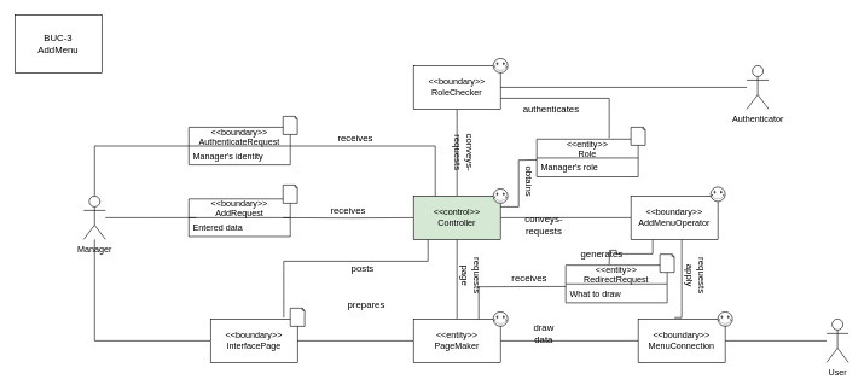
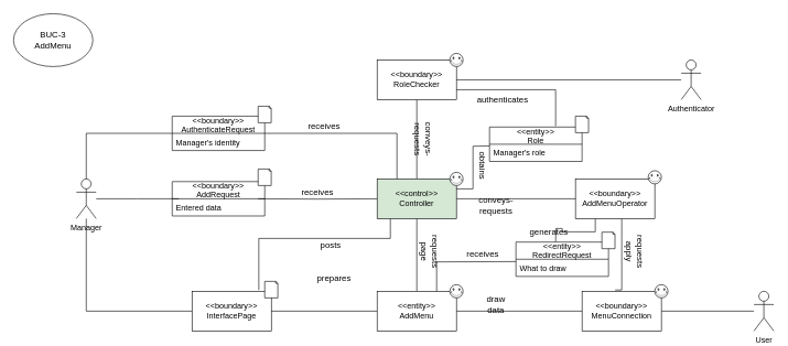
  <mxCell id="0" />
  <mxCell id="1" parent="0" />
  <mxCell id="2" style="edgeStyle=orthogonalEdgeStyle;rounded=0;orthogonalLoop=1;jettySize=auto;html=1;exitX=0.25;exitY=1;exitDx=0;exitDy=0;entryX=0.5;entryY=0;entryDx=0;entryDy=0;endArrow=none;endFill=0;" parent="1" source="4" edge="1"><mxGeometry relative="1" as="geometry"><mxPoint x="840" y="365" as="targetPoint" /></mxGeometry></mxCell>
  <mxCell id="3" style="edgeStyle=orthogonalEdgeStyle;rounded=0;orthogonalLoop=1;jettySize=auto;html=1;entryX=0.417;entryY=-0.033;entryDx=0;entryDy=0;entryPerimeter=0;endArrow=none;endFill=0;" parent="1" source="4" target="8" edge="1"><mxGeometry relative="1" as="geometry"><Array as="points"><mxPoint x="940" y="438" /></Array></mxGeometry></mxCell>
  <mxCell id="4" value="&amp;lt;&amp;lt;boundary&amp;gt;&amp;gt;&lt;br&gt;AddMenuOperator" style="rounded=0;whiteSpace=wrap;html=1;" parent="1" vertex="1"><mxGeometry x="870" y="270" width="120" height="60" as="geometry" /></mxCell>
  <mxCell id="5" style="edgeStyle=orthogonalEdgeStyle;rounded=0;orthogonalLoop=1;jettySize=auto;html=1;endArrow=none;endFill=0;" parent="1" source="6" edge="1"><mxGeometry relative="1" as="geometry"><mxPoint x="270" y="300" as="targetPoint" /></mxGeometry></mxCell>
  <mxCell id="6" value="Manager" style="shape=umlActor;verticalLabelPosition=bottom;verticalAlign=top;html=1;outlineConnect=0;" parent="1" vertex="1"><mxGeometry x="115" y="270" width="30" height="60" as="geometry" /></mxCell>
  <mxCell id="7" style="edgeStyle=orthogonalEdgeStyle;rounded=0;orthogonalLoop=1;jettySize=auto;html=1;endArrow=none;endFill=0;" parent="1" source="8" target="25" edge="1"><mxGeometry relative="1" as="geometry" /></mxCell>
  <mxCell id="8" value="&amp;lt;&amp;lt;boundary&amp;gt;&amp;gt;&lt;br&gt;MenuConnection" style="rounded=0;whiteSpace=wrap;html=1;" parent="1" vertex="1"><mxGeometry x="880" y="440" width="120" height="60" as="geometry" /></mxCell>
  <mxCell id="9" style="edgeStyle=orthogonalEdgeStyle;rounded=0;orthogonalLoop=1;jettySize=auto;html=1;entryX=0.5;entryY=0;entryDx=0;entryDy=0;endArrow=none;endFill=0;" parent="1" source="10" target="17" edge="1"><mxGeometry relative="1" as="geometry" /></mxCell>
  <mxCell id="10" value="&amp;lt;&amp;lt;boundary&amp;gt;&amp;gt;&lt;br&gt;RoleChecker" style="rounded=0;whiteSpace=wrap;html=1;" parent="1" vertex="1"><mxGeometry y="90" width="120" height="60" as="geometry" x="570" /></mxCell>
  <mxCell id="11" style="edgeStyle=orthogonalEdgeStyle;rounded=0;orthogonalLoop=1;jettySize=auto;html=1;fontSize=13;endArrow=none;endFill=0;" parent="1" target="17" edge="1"><mxGeometry relative="1" as="geometry"><mxPoint x="390" y="300" as="sourcePoint" /></mxGeometry></mxCell>
  <mxCell id="12" style="edgeStyle=orthogonalEdgeStyle;rounded=0;orthogonalLoop=1;jettySize=auto;html=1;endArrow=none;endFill=0;" parent="1" source="13" target="6" edge="1"><mxGeometry relative="1" as="geometry" /></mxCell>
  <mxCell id="13" value="&amp;lt;&amp;lt;boundary&amp;gt;&amp;gt;&lt;br&gt;InterfacePage" style="rounded=0;whiteSpace=wrap;html=1;" parent="1" vertex="1"><mxGeometry x="290" y="440" width="120" height="60" as="geometry" /></mxCell>
  <mxCell id="14" style="edgeStyle=orthogonalEdgeStyle;rounded=0;orthogonalLoop=1;jettySize=auto;html=1;endArrow=none;endFill=0;" parent="1" source="17" target="4" edge="1"><mxGeometry relative="1" as="geometry" /></mxCell>
  <mxCell id="15" style="edgeStyle=orthogonalEdgeStyle;rounded=0;orthogonalLoop=1;jettySize=auto;html=1;entryX=0.842;entryY=-0.033;entryDx=0;entryDy=0;entryPerimeter=0;endArrow=none;endFill=0;" parent="1" source="17" target="13" edge="1"><mxGeometry relative="1" as="geometry"><Array as="points"><mxPoint x="590" y="360" /><mxPoint x="391" y="360" /></Array></mxGeometry></mxCell>
  <mxCell id="16" style="edgeStyle=orthogonalEdgeStyle;rounded=0;orthogonalLoop=1;jettySize=auto;html=1;entryX=0.5;entryY=0;entryDx=0;entryDy=0;fontSize=13;endArrow=none;endFill=0;" parent="1" source="17" target="20" edge="1"><mxGeometry relative="1" as="geometry" /></mxCell>
  <mxCell id="17" value="&amp;lt;&amp;lt;control&amp;gt;&amp;gt;&lt;br&gt;Controller" style="rounded=0;whiteSpace=wrap;html=1;fillColor=#d5e8d4;" parent="1" vertex="1"><mxGeometry y="270" width="120" height="60" as="geometry" x="570" /></mxCell>
  <mxCell id="18" style="edgeStyle=orthogonalEdgeStyle;rounded=0;orthogonalLoop=1;jettySize=auto;html=1;endArrow=none;endFill=0;" parent="1" source="20" target="13" edge="1"><mxGeometry relative="1" as="geometry" /></mxCell>
  <mxCell id="19" style="edgeStyle=orthogonalEdgeStyle;rounded=0;orthogonalLoop=1;jettySize=auto;html=1;endArrow=none;endFill=0;" parent="1" source="20" target="8" edge="1"><mxGeometry relative="1" as="geometry" /></mxCell>
- <mxCell id="20" value="&amp;lt;&amp;lt;entity&amp;gt;&amp;gt;&lt;br&gt;PageMaker" style="rounded=0;whiteSpace=wrap;html=1;" parent="1" vertex="1"><mxGeometry y="440" width="120" height="60" as="geometry" x="570" /></mxCell>
+ <mxCell id="20" value="&amp;lt;&amp;lt;entity&amp;gt;&amp;gt;&lt;br&gt;AddMenu" style="rounded=0;whiteSpace=wrap;html=1;" parent="1" vertex="1"><mxGeometry y="440" width="120" height="60" as="geometry" x="570" /></mxCell>
  <mxCell id="21" style="edgeStyle=orthogonalEdgeStyle;rounded=0;orthogonalLoop=1;jettySize=auto;html=1;entryX=1;entryY=0.25;entryDx=0;entryDy=0;endArrow=none;endFill=0;" parent="1" target="17" edge="1"><mxGeometry relative="1" as="geometry"><mxPoint x="740" y="220" as="sourcePoint" /></mxGeometry></mxCell>
  <mxCell id="22" style="edgeStyle=orthogonalEdgeStyle;rounded=0;orthogonalLoop=1;jettySize=auto;html=1;entryX=1;entryY=0.75;entryDx=0;entryDy=0;endArrow=none;endFill=0;" parent="1" target="10" edge="1"><mxGeometry relative="1" as="geometry"><Array as="points"><mxPoint x="840" y="135" /></Array><mxPoint x="840" y="190" as="sourcePoint" /></mxGeometry></mxCell>
  <mxCell id="23" style="edgeStyle=orthogonalEdgeStyle;rounded=0;orthogonalLoop=1;jettySize=auto;html=1;entryX=1;entryY=0.5;entryDx=0;entryDy=0;endArrow=none;endFill=0;" parent="1" source="24" target="10" edge="1"><mxGeometry relative="1" as="geometry" /></mxCell>
  <mxCell id="24" value="Authenticator" style="shape=umlActor;verticalLabelPosition=bottom;verticalAlign=top;html=1;outlineConnect=0;" parent="1" vertex="1"><mxGeometry x="1030" y="90" width="30" height="60" as="geometry" /></mxCell>
  <mxCell id="25" value="User" style="shape=umlActor;verticalLabelPosition=bottom;verticalAlign=top;html=1;outlineConnect=0;" parent="1" vertex="1"><mxGeometry x="1140" y="440" width="30" height="60" as="geometry" /></mxCell>
  <mxCell id="26" value="receives" style="text;html=1;strokeColor=none;fillColor=none;align=center;verticalAlign=middle;whiteSpace=wrap;rounded=0;fontSize=13;" parent="1" vertex="1"><mxGeometry x="470" y="180" width="40" height="20" as="geometry" /></mxCell>
  <mxCell id="27" value="receives" style="text;html=1;strokeColor=none;fillColor=none;align=center;verticalAlign=middle;whiteSpace=wrap;rounded=0;fontSize=13;" parent="1" vertex="1"><mxGeometry x="460" y="280" width="40" height="20" as="geometry" /></mxCell>
  <mxCell id="28" value="posts" style="text;html=1;strokeColor=none;fillColor=none;align=center;verticalAlign=middle;whiteSpace=wrap;rounded=0;fontSize=13;" parent="1" vertex="1"><mxGeometry x="480" y="360" width="40" height="20" as="geometry" /></mxCell>
  <mxCell id="29" value="prepares" style="text;html=1;strokeColor=none;fillColor=none;align=center;verticalAlign=middle;whiteSpace=wrap;rounded=0;fontSize=13;" parent="1" vertex="1"><mxGeometry x="485" y="410" width="40" height="20" as="geometry" /></mxCell>
  <mxCell id="30" value="draw data" style="text;html=1;strokeColor=none;fillColor=none;align=center;verticalAlign=middle;whiteSpace=wrap;rounded=0;fontSize=13;" parent="1" vertex="1"><mxGeometry x="730" y="450" width="40" height="20" as="geometry" /></mxCell>
  <mxCell id="31" value="conveys-requests" style="text;html=1;strokeColor=none;fillColor=none;align=center;verticalAlign=middle;whiteSpace=wrap;rounded=0;fontSize=13;rotation=90;" parent="1" vertex="1"><mxGeometry x="620" y="200" width="40" height="20" as="geometry" /></mxCell>
  <mxCell id="32" value="conveys-requests" style="text;html=1;strokeColor=none;fillColor=none;align=center;verticalAlign=middle;whiteSpace=wrap;rounded=0;fontSize=13;" parent="1" vertex="1"><mxGeometry x="730" y="300" width="40" height="20" as="geometry" /></mxCell>
  <mxCell id="33" value="obtains" style="text;html=1;strokeColor=none;fillColor=none;align=center;verticalAlign=middle;whiteSpace=wrap;rounded=0;fontSize=13;rotation=90;" parent="1" vertex="1"><mxGeometry x="710" y="240" width="40" height="20" as="geometry" /></mxCell>
  <mxCell id="34" value="authenticates" style="text;html=1;strokeColor=none;fillColor=none;align=center;verticalAlign=middle;whiteSpace=wrap;rounded=0;fontSize=13;" parent="1" vertex="1"><mxGeometry x="740" y="140" width="40" height="20" as="geometry" /></mxCell>
  <mxCell id="35" value="requests page" style="text;html=1;strokeColor=none;fillColor=none;align=center;verticalAlign=middle;whiteSpace=wrap;rounded=0;fontSize=13;rotation=90;" parent="1" vertex="1"><mxGeometry x="630" y="370" width="40" height="20" as="geometry" /></mxCell>
  <mxCell id="36" value="" style="verticalLabelPosition=bottom;verticalAlign=top;html=1;shape=mxgraph.basic.smiley;fontSize=13;" parent="1" vertex="1"><mxGeometry x="680" y="430" width="20" height="20" as="geometry" /></mxCell>
  <mxCell id="37" value="" style="verticalLabelPosition=bottom;verticalAlign=top;html=1;shape=mxgraph.basic.smiley;fontSize=13;" parent="1" vertex="1"><mxGeometry x="680" y="260" width="20" height="20" as="geometry" /></mxCell>
  <mxCell id="38" value="" style="verticalLabelPosition=bottom;verticalAlign=top;html=1;shape=mxgraph.basic.smiley;fontSize=13;" parent="1" vertex="1"><mxGeometry x="680" y="80" width="20" height="20" as="geometry" /></mxCell>
  <mxCell id="39" value="" style="verticalLabelPosition=bottom;verticalAlign=top;html=1;shape=mxgraph.basic.smiley;fontSize=13;" parent="1" vertex="1"><mxGeometry x="980" y="257.5" width="20" height="20" as="geometry" /></mxCell>
  <mxCell id="40" value="" style="verticalLabelPosition=bottom;verticalAlign=top;html=1;shape=mxgraph.basic.smiley;fontSize=13;" parent="1" vertex="1"><mxGeometry x="990" y="430" width="20" height="20" as="geometry" /></mxCell>
  <mxCell id="41" value="" style="whiteSpace=wrap;html=1;shape=mxgraph.basic.document;fontSize=13;" parent="1" vertex="1"><mxGeometry x="400" y="425" width="20" height="25" as="geometry" /></mxCell>
- <mxCell id="42" value="BUC-3&lt;br&gt;AddMenu" style="whiteSpace=wrap;html=1;fontSize=13;rounded=0;" parent="1" vertex="1"><mxGeometry x="20" y="20" width="120" height="80" as="geometry" /></mxCell>
+ <mxCell id="42" value="BUC-3&lt;br&gt;AddMenu" style="ellipse;whiteSpace=wrap;html=1;fontSize=13;" parent="1" vertex="1"><mxGeometry x="20" y="20" width="120" height="80" as="geometry" /></mxCell>
  <mxCell id="43" style="edgeStyle=orthogonalEdgeStyle;rounded=0;orthogonalLoop=1;jettySize=auto;html=1;exitX=0;exitY=0.5;exitDx=0;exitDy=0;entryX=0.75;entryY=0;entryDx=0;entryDy=0;endArrow=none;endFill=0;" parent="1" target="20" edge="1"><mxGeometry relative="1" as="geometry"><mxPoint x="780" y="395" as="sourcePoint" /></mxGeometry></mxCell>
  <mxCell id="44" value="generates" style="text;html=1;strokeColor=none;fillColor=none;align=center;verticalAlign=middle;whiteSpace=wrap;rounded=0;fontSize=13;" parent="1" vertex="1"><mxGeometry x="810" y="340" width="40" height="20" as="geometry" /></mxCell>
  <mxCell id="45" value="receives" style="text;html=1;strokeColor=none;fillColor=none;align=center;verticalAlign=middle;whiteSpace=wrap;rounded=0;fontSize=13;" parent="1" vertex="1"><mxGeometry x="710" y="374" width="40" height="20" as="geometry" /></mxCell>
  <mxCell id="46" value="requests apply" style="text;html=1;strokeColor=none;fillColor=none;align=center;verticalAlign=middle;whiteSpace=wrap;rounded=0;fontSize=13;rotation=90;" parent="1" vertex="1"><mxGeometry x="940" y="370" width="40" height="20" as="geometry" /></mxCell>
  <mxCell id="47" style="edgeStyle=orthogonalEdgeStyle;rounded=0;orthogonalLoop=1;jettySize=auto;html=1;entryX=0.25;entryY=0;entryDx=0;entryDy=0;endArrow=none;endFill=0;" parent="1" source="49" target="17" edge="1"><mxGeometry relative="1" as="geometry" /></mxCell>
  <mxCell id="48" style="edgeStyle=orthogonalEdgeStyle;rounded=0;orthogonalLoop=1;jettySize=auto;html=1;entryX=0.5;entryY=0;entryDx=0;entryDy=0;entryPerimeter=0;endArrow=none;endFill=0;" parent="1" source="49" target="6" edge="1"><mxGeometry relative="1" as="geometry" /></mxCell>
  <mxCell id="49" value="&lt;&lt;boundary&gt;&gt;&#10;AuthenticateRequest" style="swimlane;fontStyle=0;childLayout=stackLayout;horizontal=1;startSize=26;fillColor=none;horizontalStack=0;resizeParent=1;resizeParentMax=0;resizeLast=0;collapsible=1;marginBottom=0;" parent="1" vertex="1"><mxGeometry x="260" y="175" width="140" height="52" as="geometry" /></mxCell>
  <mxCell id="50" value="Manager's identity" style="text;strokeColor=none;fillColor=none;align=left;verticalAlign=top;spacingLeft=4;spacingRight=4;overflow=hidden;rotatable=0;points=[[0,0.5],[1,0.5]];portConstraint=eastwest;" parent="49" vertex="1"><mxGeometry y="26" width="140" height="26" as="geometry" /></mxCell>
  <mxCell id="51" value="" style="whiteSpace=wrap;html=1;shape=mxgraph.basic.document;fontSize=13;" parent="1" vertex="1"><mxGeometry x="390" y="160" width="20" height="25" as="geometry" /></mxCell>
  <mxCell id="52" value="&lt;&lt;boundary&gt;&gt;&#10;AddRequest" style="swimlane;fontStyle=0;childLayout=stackLayout;horizontal=1;startSize=26;fillColor=none;horizontalStack=0;resizeParent=1;resizeParentMax=0;resizeLast=0;collapsible=1;marginBottom=0;" parent="1" vertex="1"><mxGeometry x="260" y="274" width="140" height="52" as="geometry" /></mxCell>
  <mxCell id="53" value="Entered data" style="text;strokeColor=none;fillColor=none;align=left;verticalAlign=top;spacingLeft=4;spacingRight=4;overflow=hidden;rotatable=0;points=[[0,0.5],[1,0.5]];portConstraint=eastwest;" parent="52" vertex="1"><mxGeometry y="26" width="140" height="26" as="geometry" /></mxCell>
  <mxCell id="54" value="" style="whiteSpace=wrap;html=1;shape=mxgraph.basic.document;fontSize=13;" parent="1" vertex="1"><mxGeometry x="390" y="255" width="20" height="25" as="geometry" /></mxCell>
  <mxCell id="55" value="&lt;&lt;entity&gt;&gt;&#10;Role" style="swimlane;fontStyle=0;childLayout=stackLayout;horizontal=1;startSize=26;fillColor=none;horizontalStack=0;resizeParent=1;resizeParentMax=0;resizeLast=0;collapsible=1;marginBottom=0;" parent="1" vertex="1"><mxGeometry x="740" y="191.5" width="140" height="52" as="geometry"><mxRectangle x="160" y="240" width="90" height="30" as="alternateBounds" /></mxGeometry></mxCell>
  <mxCell id="56" value="Manager's role" style="text;strokeColor=none;fillColor=none;align=left;verticalAlign=top;spacingLeft=4;spacingRight=4;overflow=hidden;rotatable=0;points=[[0,0.5],[1,0.5]];portConstraint=eastwest;" parent="55" vertex="1"><mxGeometry y="26" width="140" height="26" as="geometry" /></mxCell>
  <mxCell id="57" value="" style="whiteSpace=wrap;html=1;shape=mxgraph.basic.document;fontSize=13;" parent="1" vertex="1"><mxGeometry x="870" y="175" width="20" height="25" as="geometry" /></mxCell>
  <mxCell id="58" value="&lt;&lt;entity&gt;&gt;&#10;RedirectRequest" style="swimlane;fontStyle=0;childLayout=stackLayout;horizontal=1;startSize=26;fillColor=none;horizontalStack=0;resizeParent=1;resizeParentMax=0;resizeLast=0;collapsible=1;marginBottom=0;" parent="1" vertex="1"><mxGeometry x="780" y="365.5" width="140" height="52" as="geometry"><mxRectangle x="160" y="240" width="90" height="30" as="alternateBounds" /></mxGeometry></mxCell>
  <mxCell id="59" value="What to draw" style="text;strokeColor=none;fillColor=none;align=left;verticalAlign=top;spacingLeft=4;spacingRight=4;overflow=hidden;rotatable=0;points=[[0,0.5],[1,0.5]];portConstraint=eastwest;" parent="58" vertex="1"><mxGeometry y="26" width="140" height="26" as="geometry" /></mxCell>
  <mxCell id="60" value="" style="whiteSpace=wrap;html=1;shape=mxgraph.basic.document;fontSize=13;" parent="1" vertex="1"><mxGeometry x="910" y="350.5" width="20" height="25" as="geometry" /></mxCell>
